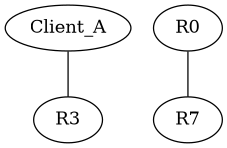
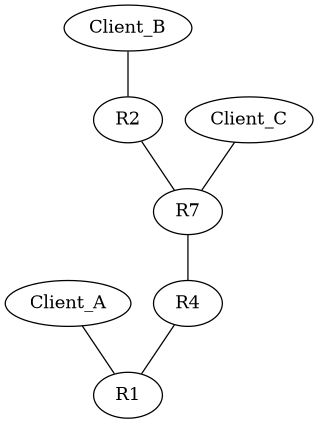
  graph {
-   R1 [label=R3]
+   R4 [ID=1]
+   R1
    n3 [label=R7]
-   R2 [label=R0]
+   R2
    Client_A
+   Client_B
+   Client_C
+   R4 -- R1
+   n3 -- R4
    R2 -- n3
    Client_A -- R1
+   Client_B -- R2
+   Client_C -- n3
  }
